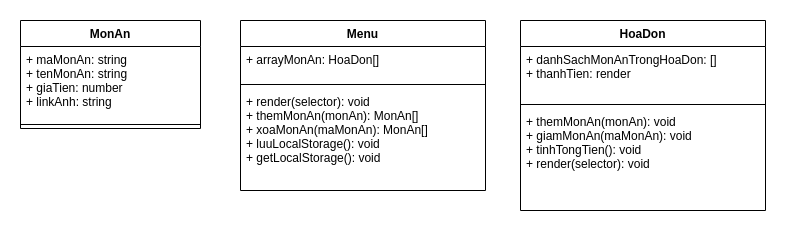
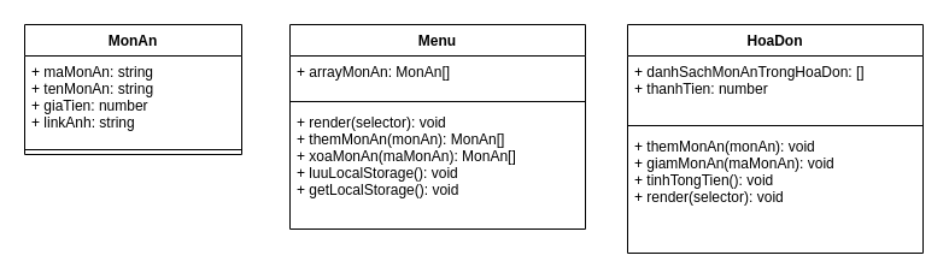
  <mxCell id="0" />
  <mxCell id="1" parent="0" />
  <mxCell id="2" value="MonAn" style="swimlane;fontStyle=1;align=center;verticalAlign=top;childLayout=stackLayout;horizontal=1;startSize=26;horizontalStack=0;resizeParent=1;resizeParentMax=0;resizeLast=0;collapsible=1;marginBottom=0;" parent="1" vertex="1"><mxGeometry x="20" y="20" width="180" height="108" as="geometry"><mxRectangle x="170" y="150" width="100" height="26" as="alternateBounds" /></mxGeometry></mxCell>
  <mxCell id="3" value="+ maMonAn: string&#10;+ tenMonAn: string&#10;+ giaTien: number&#10;+ linkAnh: string" style="text;strokeColor=none;fillColor=none;align=left;verticalAlign=top;spacingLeft=4;spacingRight=4;overflow=hidden;rotatable=0;points=[[0,0.5],[1,0.5]];portConstraint=eastwest;" parent="2" vertex="1"><mxGeometry y="26" width="180" height="74" as="geometry" /></mxCell>
  <mxCell id="4" value="" style="line;strokeWidth=1;fillColor=none;align=left;verticalAlign=middle;spacingTop=-1;spacingLeft=3;spacingRight=3;rotatable=0;labelPosition=right;points=[];portConstraint=eastwest;" parent="2" vertex="1"><mxGeometry y="100" width="180" height="8" as="geometry" /></mxCell>
  <mxCell id="5" value="Menu" style="swimlane;fontStyle=1;align=center;verticalAlign=top;childLayout=stackLayout;horizontal=1;startSize=26;horizontalStack=0;resizeParent=1;resizeParentMax=0;resizeLast=0;collapsible=1;marginBottom=0;" parent="1" vertex="1"><mxGeometry x="240" y="20" width="245" height="170" as="geometry"><mxRectangle x="170" y="150" width="100" height="26" as="alternateBounds" /></mxGeometry></mxCell>
- <mxCell id="6" value="+ arrayMonAn: HoaDon[]" style="text;strokeColor=none;fillColor=none;align=left;verticalAlign=top;spacingLeft=4;spacingRight=4;overflow=hidden;rotatable=0;points=[[0,0.5],[1,0.5]];portConstraint=eastwest;" parent="5" vertex="1"><mxGeometry y="26" width="245" height="34" as="geometry" /></mxCell>
+ <mxCell id="6" value="+ arrayMonAn: MonAn[]" style="text;strokeColor=none;fillColor=none;align=left;verticalAlign=top;spacingLeft=4;spacingRight=4;overflow=hidden;rotatable=0;points=[[0,0.5],[1,0.5]];portConstraint=eastwest;" parent="5" vertex="1"><mxGeometry y="26" width="245" height="34" as="geometry" /></mxCell>
  <mxCell id="7" value="" style="line;strokeWidth=1;fillColor=none;align=left;verticalAlign=middle;spacingTop=-1;spacingLeft=3;spacingRight=3;rotatable=0;labelPosition=right;points=[];portConstraint=eastwest;" parent="5" vertex="1"><mxGeometry y="60" width="245" height="8" as="geometry" /></mxCell>
  <mxCell id="8" value="+ render(selector): void&#10;+ themMonAn(monAn): MonAn[]&#10;+ xoaMonAn(maMonAn): MonAn[]&#10;+ luuLocalStorage(): void&#10;+ getLocalStorage(): void" style="text;strokeColor=none;fillColor=none;align=left;verticalAlign=top;spacingLeft=4;spacingRight=4;overflow=hidden;rotatable=0;points=[[0,0.5],[1,0.5]];portConstraint=eastwest;" parent="5" vertex="1"><mxGeometry y="68" width="245" height="102" as="geometry" /></mxCell>
  <mxCell id="9" value="HoaDon" style="swimlane;fontStyle=1;align=center;verticalAlign=top;childLayout=stackLayout;horizontal=1;startSize=26;horizontalStack=0;resizeParent=1;resizeParentMax=0;resizeLast=0;collapsible=1;marginBottom=0;" parent="1" vertex="1"><mxGeometry x="520" y="20" width="245" height="190" as="geometry"><mxRectangle x="170" y="150" width="100" height="26" as="alternateBounds" /></mxGeometry></mxCell>
- <mxCell id="10" value="+ danhSachMonAnTrongHoaDon: []&#10;+ thanhTien: render" style="text;strokeColor=none;fillColor=none;align=left;verticalAlign=top;spacingLeft=4;spacingRight=4;overflow=hidden;rotatable=0;points=[[0,0.5],[1,0.5]];portConstraint=eastwest;" parent="9" vertex="1"><mxGeometry y="26" width="245" height="54" as="geometry" /></mxCell>
+ <mxCell id="10" value="+ danhSachMonAnTrongHoaDon: []&#10;+ thanhTien: number" style="text;strokeColor=none;fillColor=none;align=left;verticalAlign=top;spacingLeft=4;spacingRight=4;overflow=hidden;rotatable=0;points=[[0,0.5],[1,0.5]];portConstraint=eastwest;" parent="9" vertex="1"><mxGeometry y="26" width="245" height="54" as="geometry" /></mxCell>
  <mxCell id="11" value="" style="line;strokeWidth=1;fillColor=none;align=left;verticalAlign=middle;spacingTop=-1;spacingLeft=3;spacingRight=3;rotatable=0;labelPosition=right;points=[];portConstraint=eastwest;" parent="9" vertex="1"><mxGeometry y="80" width="245" height="8" as="geometry" /></mxCell>
  <mxCell id="12" value="+ themMonAn(monAn): void&#10;+ giamMonAn(maMonAn): void&#10;+ tinhTongTien(): void&#10;+ render(selector): void" style="text;strokeColor=none;fillColor=none;align=left;verticalAlign=top;spacingLeft=4;spacingRight=4;overflow=hidden;rotatable=0;points=[[0,0.5],[1,0.5]];portConstraint=eastwest;" parent="9" vertex="1"><mxGeometry y="88" width="245" height="102" as="geometry" /></mxCell>
